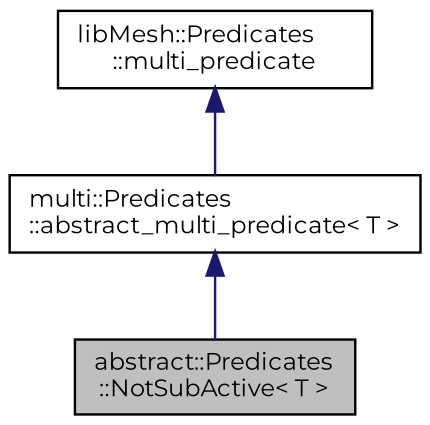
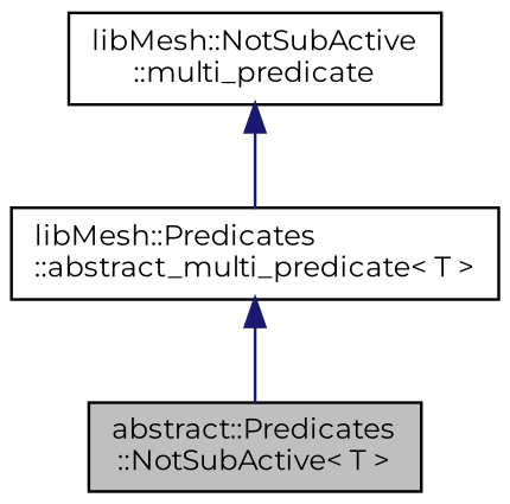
  digraph {
    fontname=Montserrat
    node [color=black fillcolor=white fontname=Montserrat fontsize=10 shape=record style=filled]
    edge [color=midnightblue dir=back fontname=Montserrat fontsize=10 labelfontname=Helvetica labelfontsize=10 style=solid]
    n1 [fillcolor=grey75 fontcolor=black height=0.2 label="abstract::Predicates\l::NotSubActive\< T \>" width=0.4]
-   n2 [height=0.2 label="multi::Predicates\l::abstract_multi_predicate\< T \>" width=0.4]
-   n3 [height=0.2 label="libMesh::Predicates\l::multi_predicate" width=0.4]
+   n2 [height=0.2 label="libMesh::Predicates\l::abstract_multi_predicate\< T \>" width=0.4]
+   n3 [height=0.2 label="libMesh::NotSubActive\l::multi_predicate" width=0.4]
    n2 -> n1
    n3 -> n2
  }
